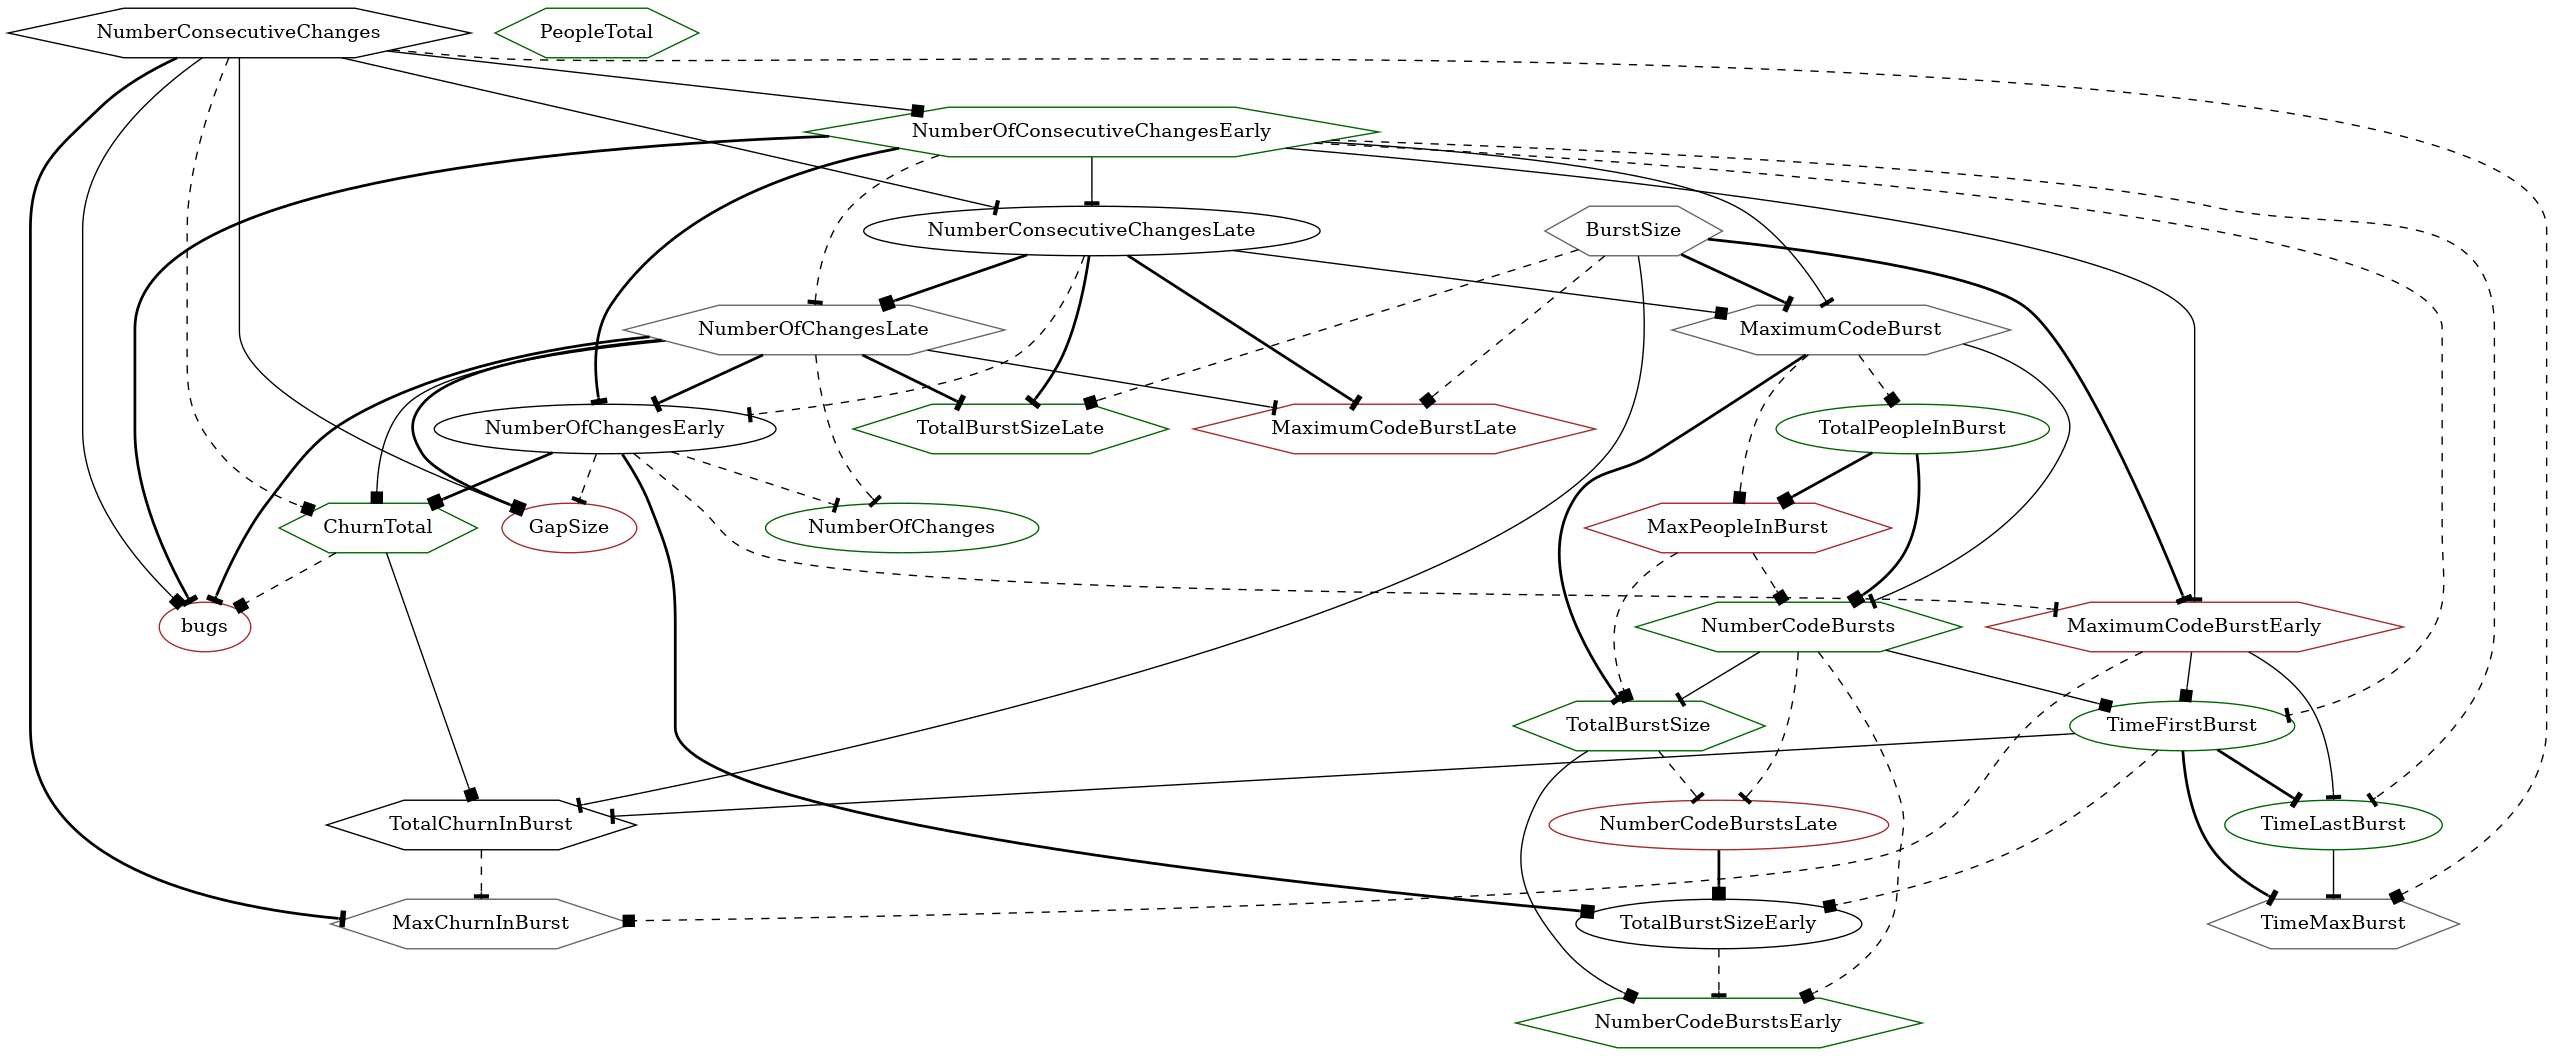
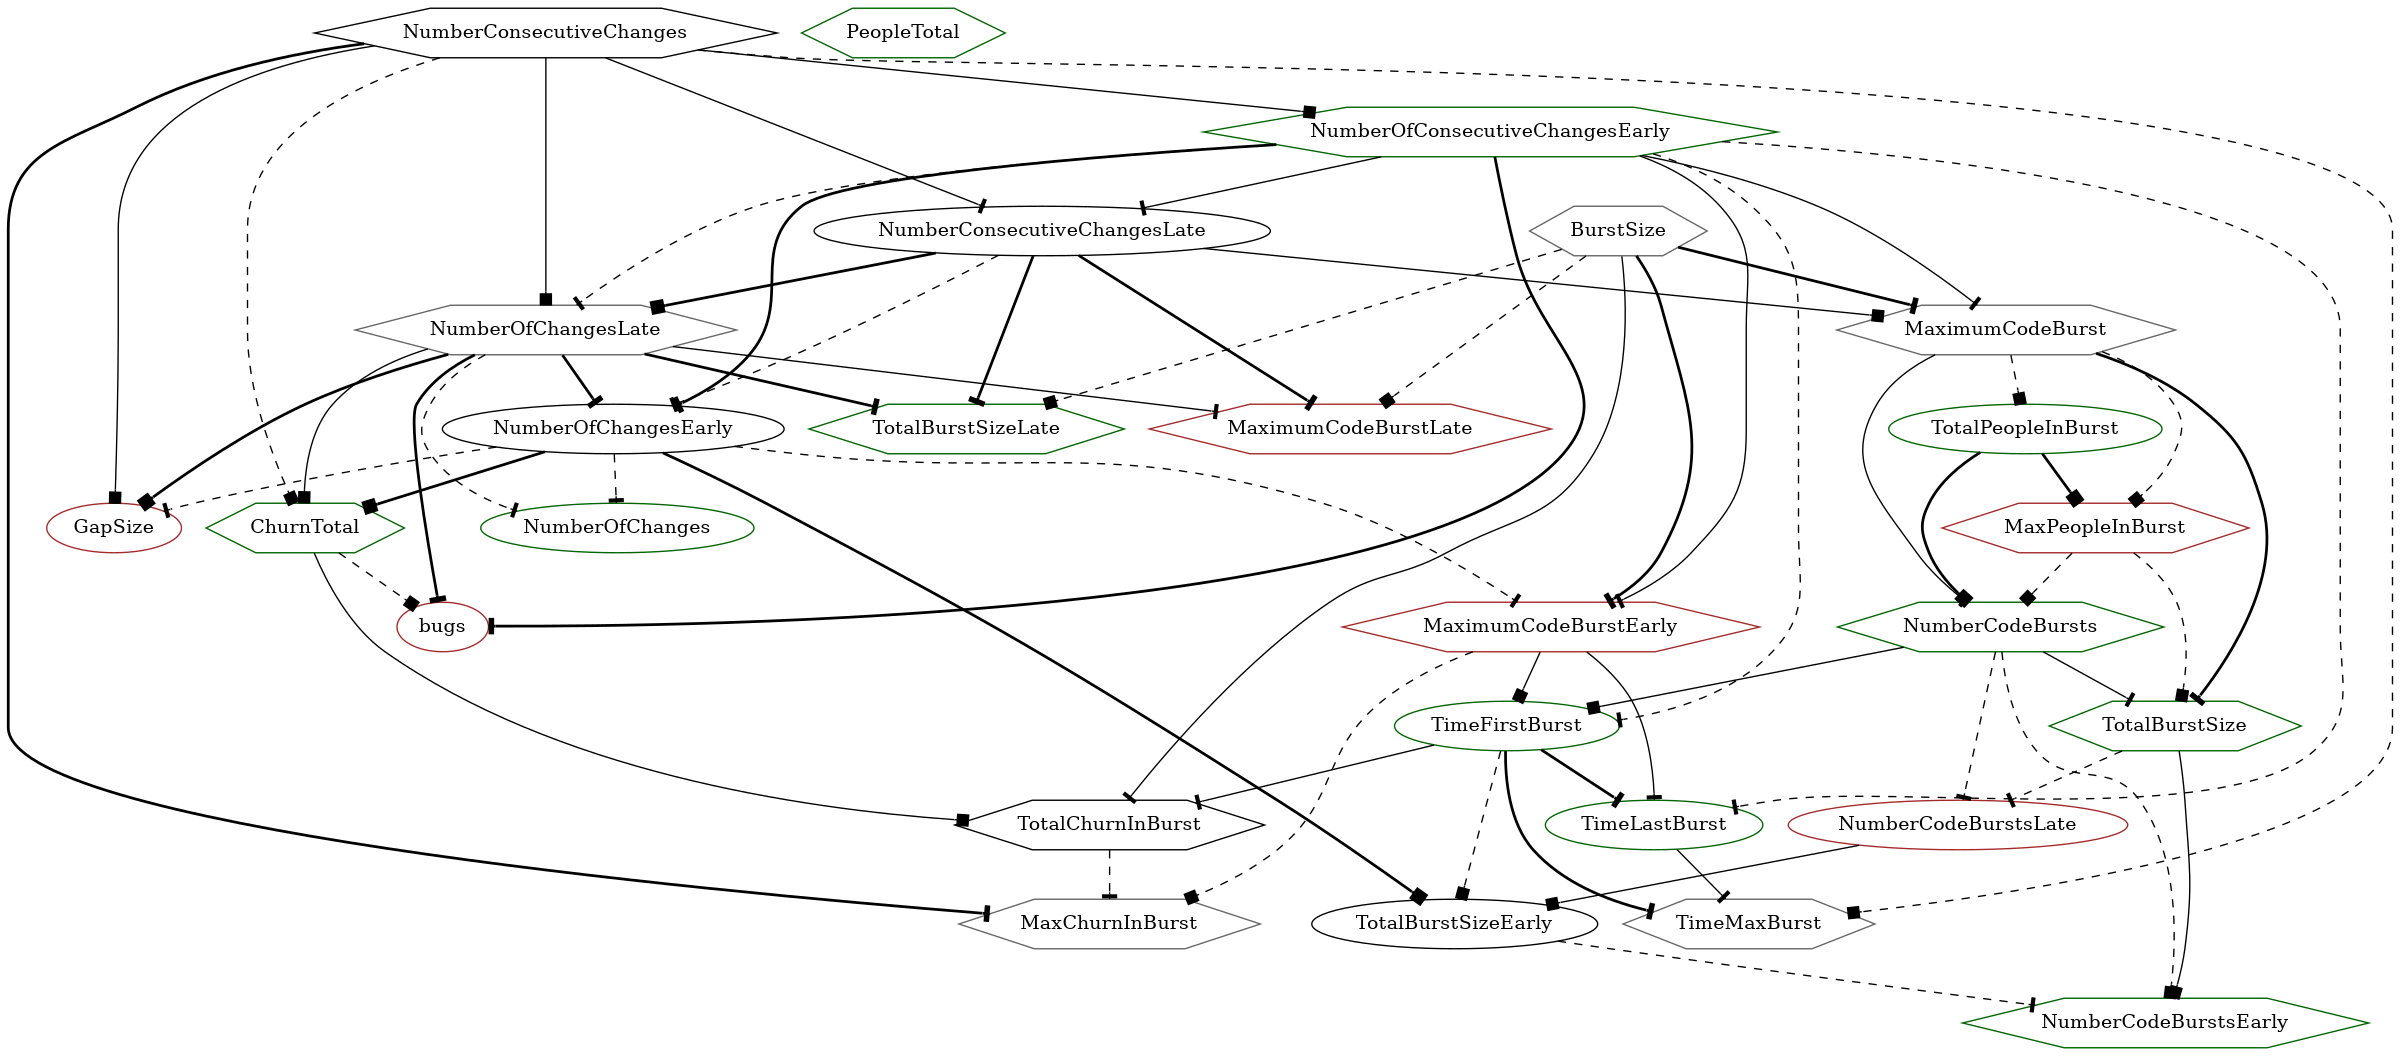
  digraph {
    node [color=darkgreen shape=hexagon]
    edge [arrowhead=tee style=dashed]
    TotalPeopleInBurst [shape=ellipse]
    MaxPeopleInBurst [color=brown]
    NumberCodeBursts
    TotalBurstSize
    NumberCodeBurstsLate [color=brown shape=ellipse]
    TimeFirstBurst [shape=ellipse]
    NumberCodeBurstsEarly
    TotalBurstSizeEarly [color=black shape=ellipse]
    NumberOfChangesLate [color=gray40]
    TotalBurstSizeLate
    MaximumCodeBurstLate [color=brown]
    NumberOfChanges [shape=ellipse]
    NumberOfChangesEarly [color=black shape=ellipse]
    ChurnTotal
    bugs [color=brown shape=ellipse]
    GapSize [color=brown shape=ellipse]
    MaximumCodeBurstEarly [color=brown]
    TotalChurnInBurst [color=black]
    MaxChurnInBurst [color=gray40]
    TimeLastBurst [shape=ellipse]
    TimeMaxBurst [color=gray40]
    MaximumCodeBurst [color=gray40]
    NumberOfConsecutiveChangesEarly
    NumberConsecutiveChangesLate [color=black shape=ellipse]
    NumberConsecutiveChanges [color=black]
    PeopleTotal
    BurstSize [color=gray40]
    TotalPeopleInBurst -> MaxPeopleInBurst [arrowhead=box style=bold]
    TotalPeopleInBurst -> NumberCodeBursts [arrowhead=box style=bold]
    MaxPeopleInBurst -> NumberCodeBursts [arrowhead=box]
    MaxPeopleInBurst -> TotalBurstSize [arrowhead=box]
    NumberCodeBursts -> TotalBurstSize [style=solid]
    NumberCodeBursts -> NumberCodeBurstsLate
    NumberCodeBursts -> TimeFirstBurst [arrowhead=box style=solid]
    NumberCodeBursts -> NumberCodeBurstsEarly [arrowhead=box]
    TotalBurstSize -> NumberCodeBurstsLate
    TotalBurstSize -> NumberCodeBurstsEarly [arrowhead=box style=solid]
-   NumberCodeBurstsLate -> TotalBurstSizeEarly [arrowhead=box style=bold]
+   NumberCodeBurstsLate -> TotalBurstSizeEarly [arrowhead=box style=solid]
    TimeFirstBurst -> TotalBurstSizeEarly [arrowhead=box]
    TimeFirstBurst -> TotalChurnInBurst [style=solid]
    TimeFirstBurst -> TimeLastBurst [style=bold]
    TimeFirstBurst -> TimeMaxBurst [style=bold]
    TotalBurstSizeEarly -> NumberCodeBurstsEarly
    NumberOfChangesLate -> TotalBurstSizeLate [style=bold]
    NumberOfChangesLate -> MaximumCodeBurstLate [style=solid]
    NumberOfChangesLate -> NumberOfChanges
    NumberOfChangesLate -> NumberOfChangesEarly [style=bold]
    NumberOfChangesLate -> ChurnTotal [arrowhead=box style=solid]
    NumberOfChangesLate -> bugs [style=bold]
    NumberOfChangesLate -> GapSize [arrowhead=box style=bold]
    NumberOfChangesEarly -> TotalBurstSizeEarly [arrowhead=box style=bold]
    NumberOfChangesEarly -> NumberOfChanges
    NumberOfChangesEarly -> ChurnTotal [arrowhead=box style=bold]
    NumberOfChangesEarly -> GapSize
    NumberOfChangesEarly -> MaximumCodeBurstEarly
    ChurnTotal -> bugs [arrowhead=box]
    ChurnTotal -> TotalChurnInBurst [arrowhead=box style=solid]
    MaximumCodeBurstEarly -> TimeFirstBurst [arrowhead=box style=solid]
    MaximumCodeBurstEarly -> MaxChurnInBurst [arrowhead=box]
    MaximumCodeBurstEarly -> TimeLastBurst [style=solid]
    TotalChurnInBurst -> MaxChurnInBurst
    TimeLastBurst -> TimeMaxBurst [style=solid]
    MaximumCodeBurst -> TotalPeopleInBurst [arrowhead=box]
    MaximumCodeBurst -> MaxPeopleInBurst [arrowhead=box]
    MaximumCodeBurst -> NumberCodeBursts [style=solid]
    MaximumCodeBurst -> TotalBurstSize [style=bold]
    NumberOfConsecutiveChangesEarly -> TimeFirstBurst
    NumberOfConsecutiveChangesEarly -> NumberOfChangesLate
    NumberOfConsecutiveChangesEarly -> NumberOfChangesEarly [style=bold]
    NumberOfConsecutiveChangesEarly -> bugs [style=bold]
    NumberOfConsecutiveChangesEarly -> MaximumCodeBurstEarly [style=solid]
    NumberOfConsecutiveChangesEarly -> TimeLastBurst
    NumberOfConsecutiveChangesEarly -> MaximumCodeBurst [style=solid]
    NumberOfConsecutiveChangesEarly -> NumberConsecutiveChangesLate [style=solid]
    NumberConsecutiveChangesLate -> NumberOfChangesLate [arrowhead=box style=bold]
    NumberConsecutiveChangesLate -> TotalBurstSizeLate [style=bold]
    NumberConsecutiveChangesLate -> MaximumCodeBurstLate [style=bold]
    NumberConsecutiveChangesLate -> NumberOfChangesEarly
    NumberConsecutiveChangesLate -> MaximumCodeBurst [arrowhead=box style=solid]
-   NumberConsecutiveChanges -> bugs [arrowhead=box style=solid]
+   NumberConsecutiveChanges -> NumberOfChangesLate [arrowhead=box style=solid]
    NumberConsecutiveChanges -> ChurnTotal [arrowhead=box]
    NumberConsecutiveChanges -> GapSize [arrowhead=box style=solid]
    NumberConsecutiveChanges -> MaxChurnInBurst [style=bold]
    NumberConsecutiveChanges -> TimeMaxBurst [arrowhead=box]
    NumberConsecutiveChanges -> NumberOfConsecutiveChangesEarly [arrowhead=box style=solid]
    NumberConsecutiveChanges -> NumberConsecutiveChangesLate [style=solid]
    BurstSize -> TotalBurstSizeLate [arrowhead=box]
    BurstSize -> MaximumCodeBurstLate [arrowhead=box]
    BurstSize -> MaximumCodeBurstEarly [style=bold]
    BurstSize -> TotalChurnInBurst [style=solid]
    BurstSize -> MaximumCodeBurst [style=bold]
  }
